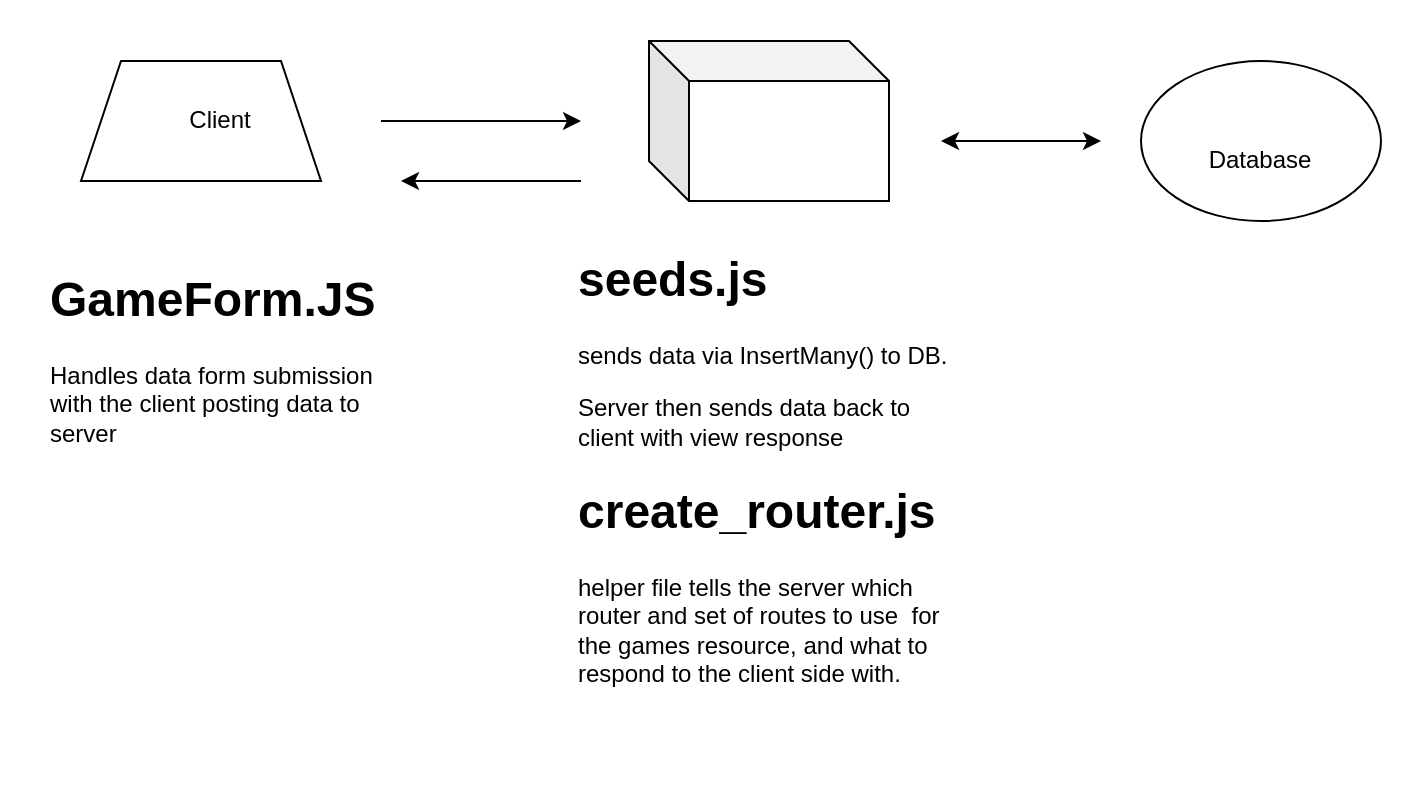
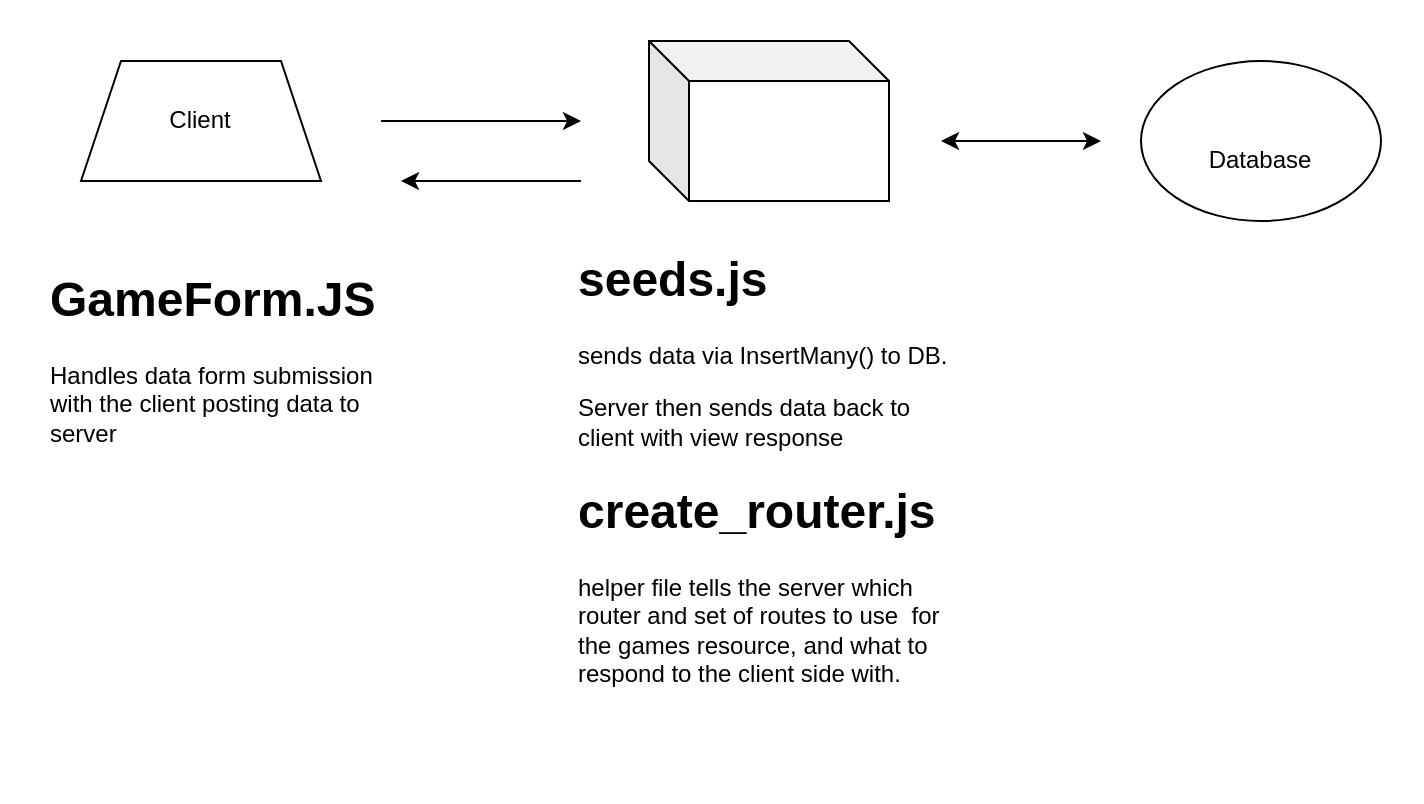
  <mxCell id="0" />
  <mxCell id="1" parent="0" />
  <mxCell id="2" value="" style="shape=trapezoid;perimeter=trapezoidPerimeter;whiteSpace=wrap;html=1;fixedSize=1;" parent="1" vertex="1"><mxGeometry x="40" y="30" width="120" height="60" as="geometry" /></mxCell>
  <mxCell id="3" value="" style="shape=cube;whiteSpace=wrap;html=1;boundedLbl=1;backgroundOutline=1;darkOpacity=0.05;darkOpacity2=0.1;" parent="1" vertex="1"><mxGeometry x="324" y="20" width="120" height="80" as="geometry" /></mxCell>
  <mxCell id="4" value="" style="ellipse;whiteSpace=wrap;html=1;" parent="1" vertex="1"><mxGeometry x="570" y="30" width="120" height="80" as="geometry" /></mxCell>
  <mxCell id="5" value="" style="endArrow=classic;html=1;" parent="1" edge="1"><mxGeometry width="50" height="50" relative="1" as="geometry"><mxPoint x="190" y="60" as="sourcePoint" /><mxPoint x="290" y="60" as="targetPoint" /></mxGeometry></mxCell>
  <mxCell id="6" value="" style="endArrow=classic;html=1;" parent="1" edge="1"><mxGeometry width="50" height="50" relative="1" as="geometry"><mxPoint x="290" y="90" as="sourcePoint" /><mxPoint x="200" y="90" as="targetPoint" /></mxGeometry></mxCell>
  <mxCell id="7" value="" style="endArrow=classic;startArrow=classic;html=1;" parent="1" edge="1"><mxGeometry width="50" height="50" relative="1" as="geometry"><mxPoint x="470" y="70" as="sourcePoint" /><mxPoint x="550" y="70" as="targetPoint" /></mxGeometry></mxCell>
  <mxCell id="8" value="Database" style="text;html=1;strokeColor=none;fillColor=none;align=center;verticalAlign=middle;whiteSpace=wrap;rounded=0;" parent="1" vertex="1"><mxGeometry x="610" y="70" width="40" height="20" as="geometry" /></mxCell>
- <mxCell id="9" value="Client" style="text;html=1;strokeColor=none;fillColor=none;align=center;verticalAlign=middle;whiteSpace=wrap;rounded=0;" parent="1" vertex="1"><mxGeometry x="90" y="50" width="40" height="20" as="geometry" /></mxCell>
+ <mxCell id="9" value="Client" style="text;html=1;strokeColor=none;fillColor=none;align=center;verticalAlign=middle;whiteSpace=wrap;rounded=0;" parent="1" vertex="1"><mxGeometry x="80" y="50" width="40" height="20" as="geometry" /></mxCell>
  <mxCell id="10" value="&lt;h1&gt;GameForm.JS&lt;/h1&gt;&lt;p&gt;Handles data form submission with the client posting data to server&lt;/p&gt;&lt;p&gt;&lt;br&gt;&lt;/p&gt;&lt;p&gt;re-renders the page&lt;/p&gt;" style="text;html=1;strokeColor=none;fillColor=none;spacing=5;spacingTop=-20;whiteSpace=wrap;overflow=hidden;rounded=0;" parent="1" vertex="1"><mxGeometry x="20" y="130" width="170" height="110" as="geometry" /></mxCell>
  <mxCell id="11" value="&lt;h1&gt;seeds.js&lt;/h1&gt;&lt;p&gt;sends data via InsertMany() to DB.&lt;/p&gt;&lt;p&gt;Server then sends data back to client with view response&lt;/p&gt;&lt;h1&gt;create_router.js&lt;/h1&gt;&lt;div&gt;helper file tells the server which router and set of routes to use&amp;nbsp; for the games resource, and what to respond to the client side with.&lt;/div&gt;&lt;p&gt;&lt;br&gt;&lt;/p&gt;" style="text;html=1;strokeColor=none;fillColor=none;spacing=5;spacingTop=-20;whiteSpace=wrap;overflow=hidden;rounded=0;" parent="1" vertex="1"><mxGeometry x="284" y="120" width="200" height="260" as="geometry" /></mxCell>
